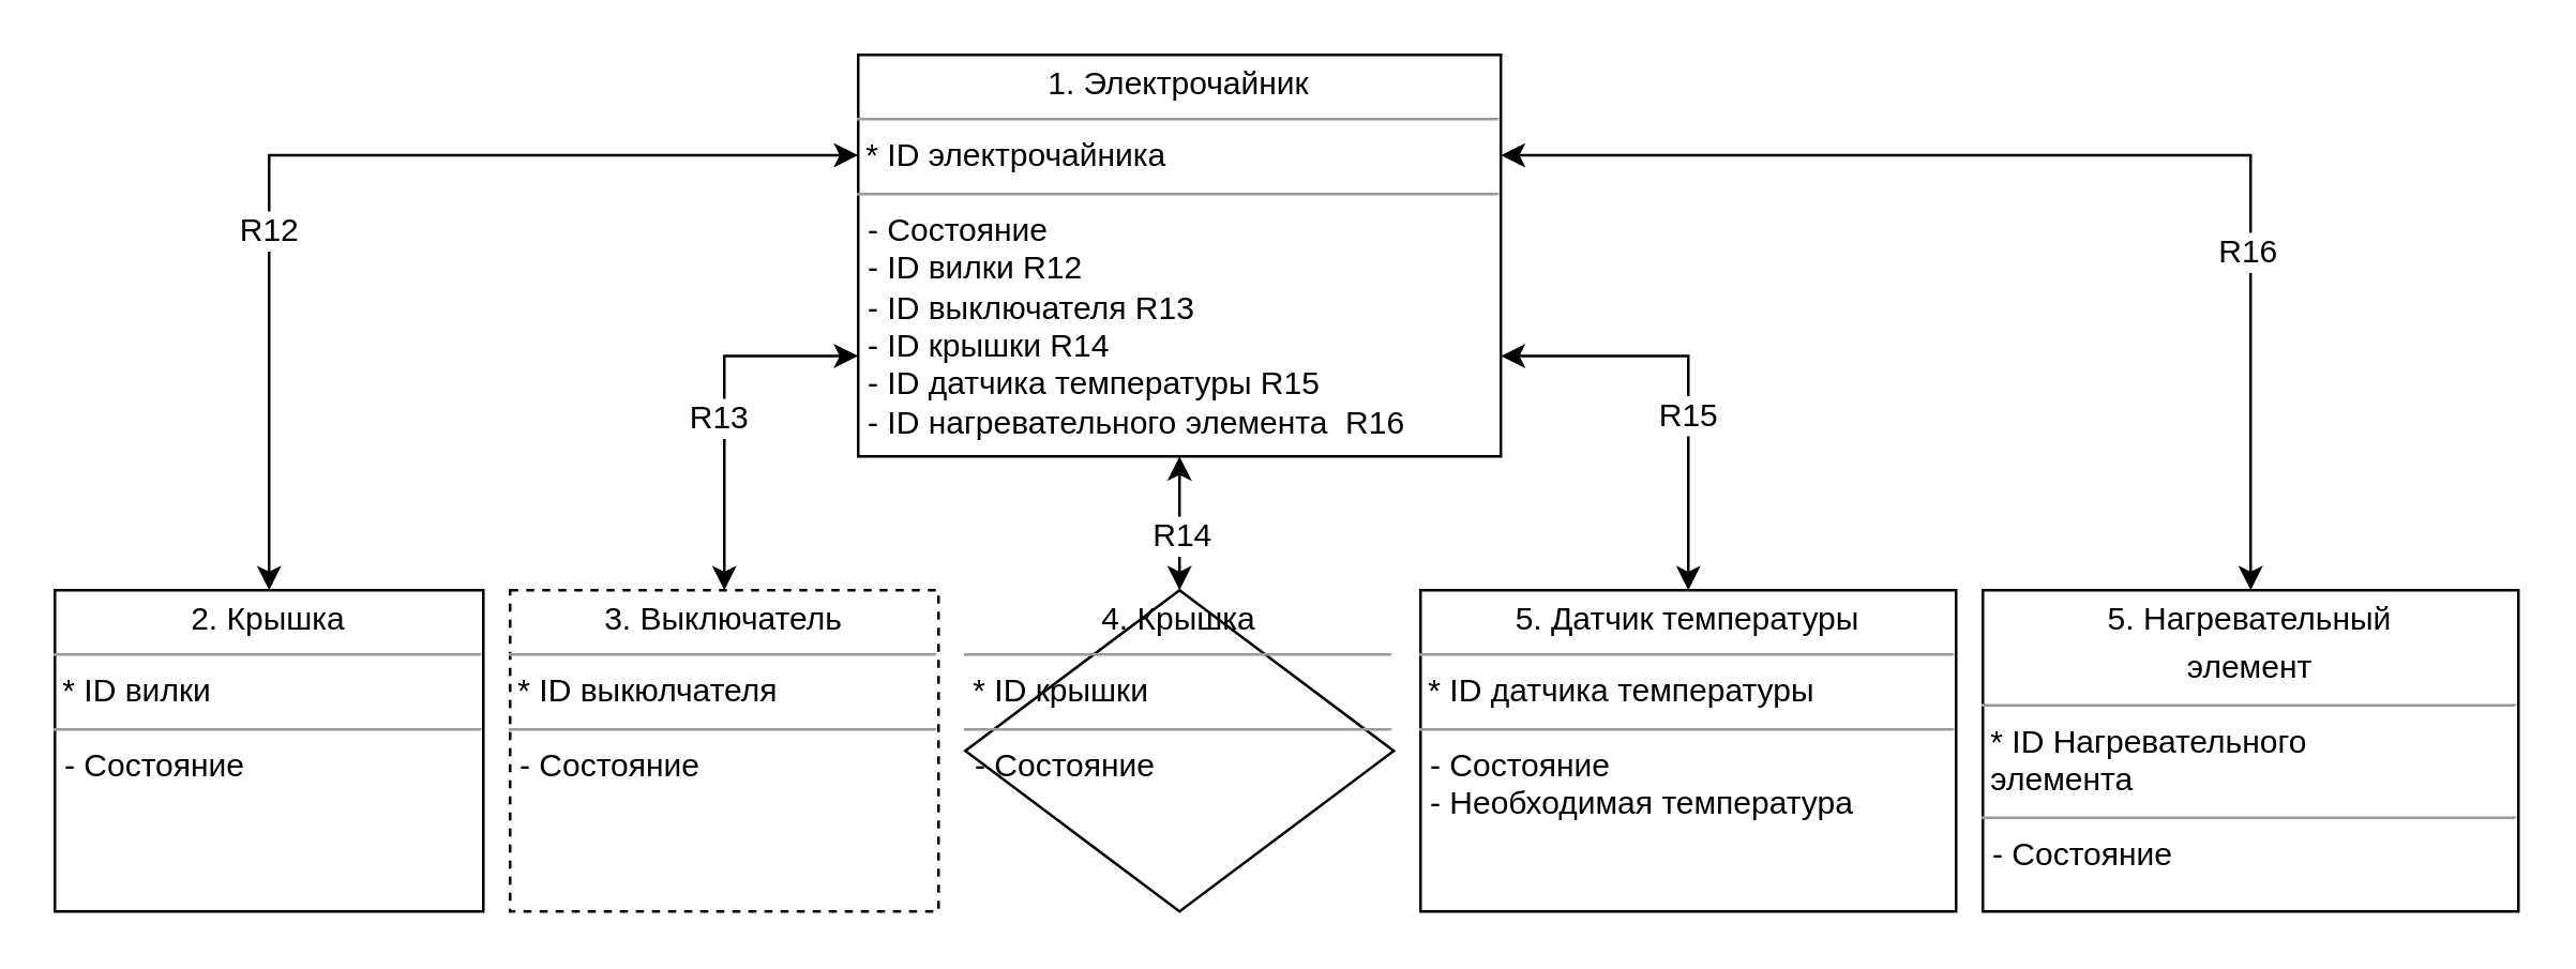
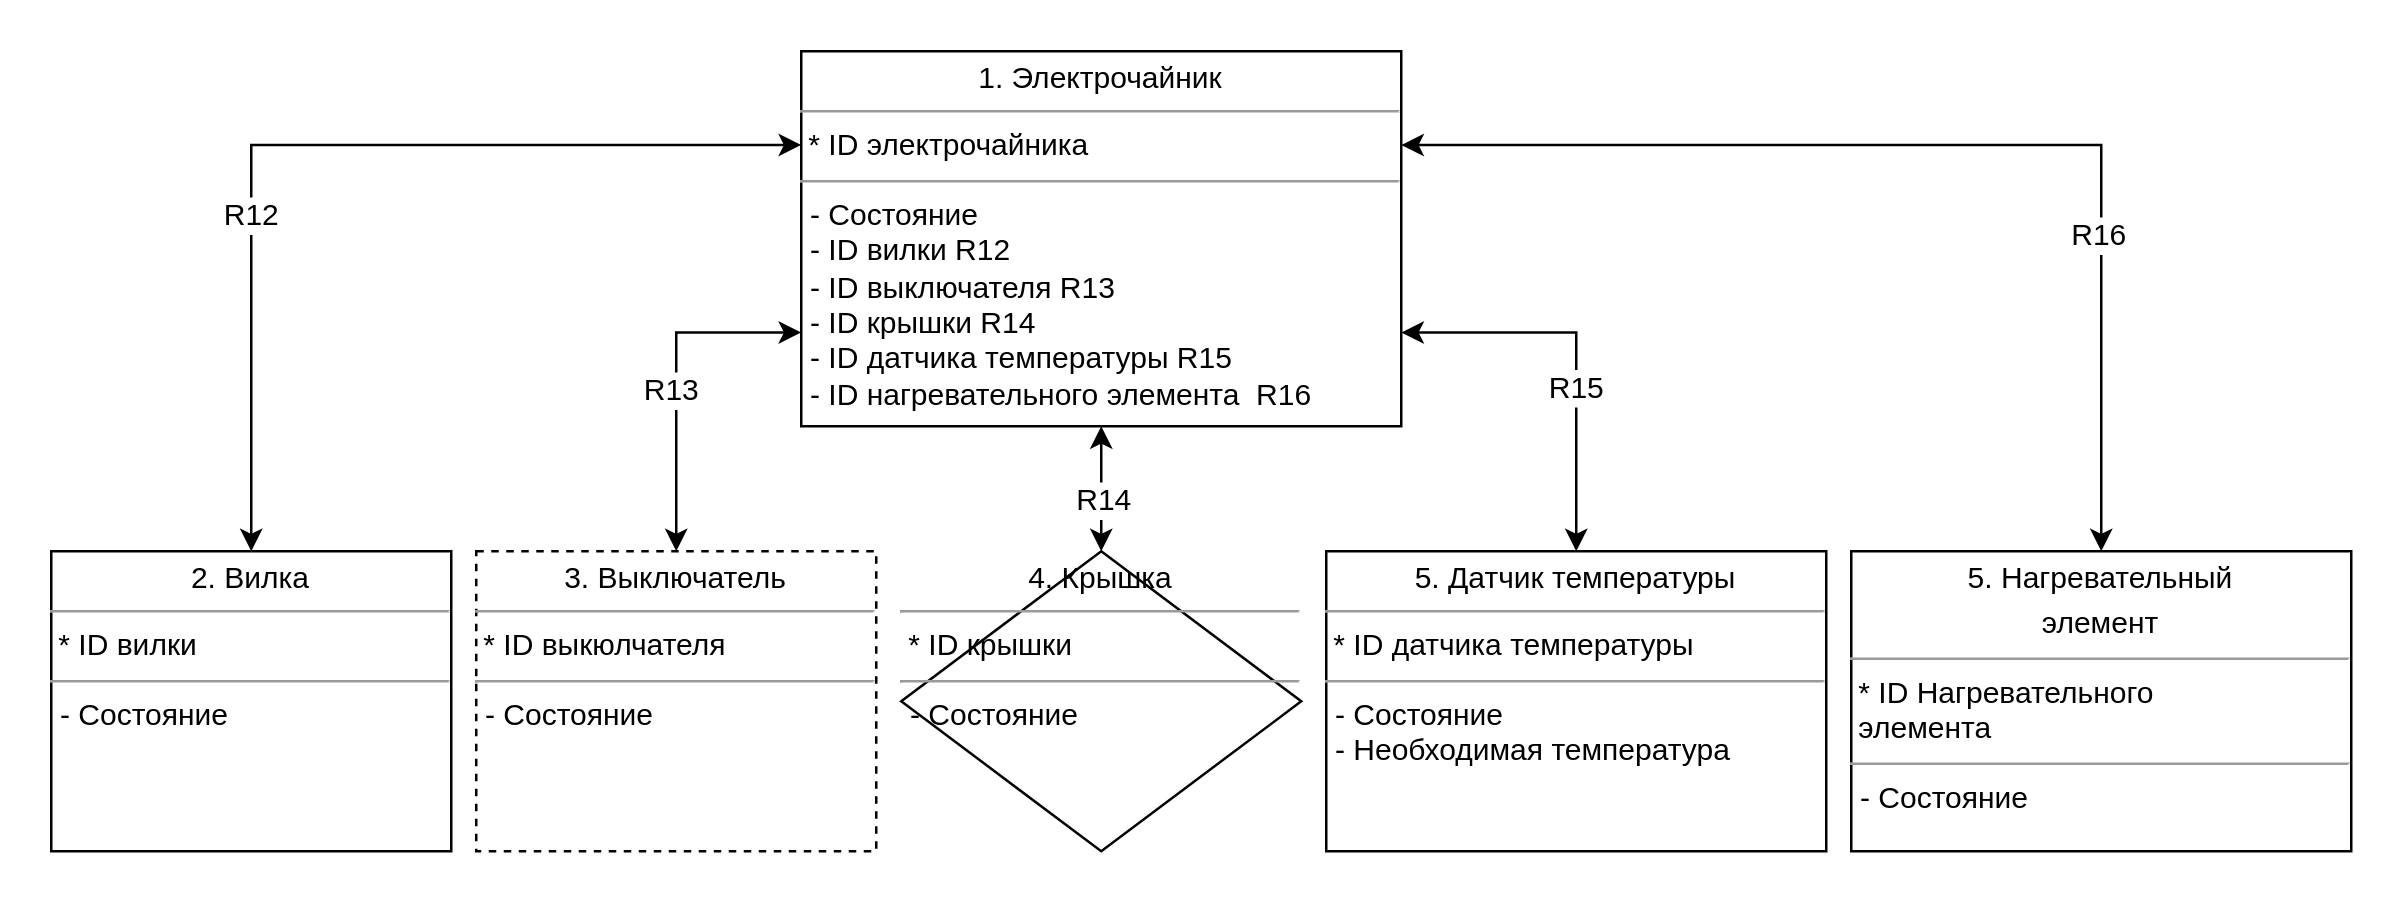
  <mxCell id="0" />
  <mxCell id="1" parent="0" />
- <mxCell id="2" value="&lt;p style=&quot;margin: 0px ; margin-top: 4px ; text-align: center&quot;&gt;2. Крышка&lt;/p&gt;&lt;hr size=&quot;1&quot;&gt;&amp;nbsp;* ID вилки&lt;br&gt;&lt;hr size=&quot;1&quot;&gt;&lt;p style=&quot;margin: 0px ; margin-left: 4px&quot;&gt;- Состояние&lt;br&gt;&lt;/p&gt;" style="verticalAlign=top;align=left;overflow=fill;fontSize=12;fontFamily=Helvetica;html=1;" vertex="1" parent="1"><mxGeometry x="20" y="220" width="160" height="120" as="geometry" /></mxCell>
+ <mxCell id="2" value="&lt;p style=&quot;margin: 0px ; margin-top: 4px ; text-align: center&quot;&gt;2. Вилка&lt;/p&gt;&lt;hr size=&quot;1&quot;&gt;&amp;nbsp;* ID вилки&lt;br&gt;&lt;hr size=&quot;1&quot;&gt;&lt;p style=&quot;margin: 0px ; margin-left: 4px&quot;&gt;- Состояние&lt;br&gt;&lt;/p&gt;" style="verticalAlign=top;align=left;overflow=fill;fontSize=12;fontFamily=Helvetica;html=1;" vertex="1" parent="1"><mxGeometry x="20" y="220" width="160" height="120" as="geometry" /></mxCell>
  <mxCell id="3" value="&lt;p style=&quot;margin: 0px ; margin-top: 4px ; text-align: center&quot;&gt;3. Выключатель&lt;/p&gt;&lt;hr size=&quot;1&quot;&gt;&amp;nbsp;* ID выкюлчателя&lt;br&gt;&lt;hr size=&quot;1&quot;&gt;&lt;p style=&quot;margin: 0px ; margin-left: 4px&quot;&gt;- Состояние&lt;br&gt;&lt;/p&gt;" style="verticalAlign=top;align=left;overflow=fill;fontSize=12;fontFamily=Helvetica;html=1;dashed=1;" vertex="1" parent="1"><mxGeometry x="190" y="220" width="160" height="120" as="geometry" /></mxCell>
  <mxCell id="4" value="&lt;p style=&quot;margin: 0px ; margin-top: 4px ; text-align: center&quot;&gt;4. Крышка&lt;br&gt;&lt;/p&gt;&lt;hr size=&quot;1&quot;&gt;&amp;nbsp;* ID крышки&lt;br&gt;&lt;hr size=&quot;1&quot;&gt;&lt;p style=&quot;margin: 0px ; margin-left: 4px&quot;&gt;- Состояние&lt;br&gt;&lt;/p&gt;" style="rhombus;verticalAlign=top;align=left;overflow=fill;fontSize=12;fontFamily=Helvetica;html=1;" vertex="1" parent="1"><mxGeometry x="360" y="220" width="160" height="120" as="geometry" /></mxCell>
  <mxCell id="5" value="&lt;p style=&quot;margin: 0px ; margin-top: 4px ; text-align: center&quot;&gt;5. Датчик температуры&lt;br&gt;&lt;/p&gt;&lt;hr size=&quot;1&quot;&gt;&lt;div&gt;&amp;nbsp;* ID датчика температуры&lt;/div&gt;&lt;hr size=&quot;1&quot;&gt;&lt;p style=&quot;margin: 0px ; margin-left: 4px&quot;&gt;- Состояние&lt;/p&gt;&lt;p style=&quot;margin: 0px ; margin-left: 4px&quot;&gt;- Необходимая температура&lt;br&gt;&lt;/p&gt;" style="verticalAlign=top;align=left;overflow=fill;fontSize=12;fontFamily=Helvetica;html=1;" vertex="1" parent="1"><mxGeometry x="530" y="220" width="200" height="120" as="geometry" /></mxCell>
  <mxCell id="6" value="&lt;p style=&quot;margin: 0px ; margin-top: 4px ; text-align: center&quot;&gt;5. Нагревательный&lt;/p&gt;&lt;p style=&quot;margin: 0px ; margin-top: 4px ; text-align: center&quot;&gt;элемент&lt;br&gt;&lt;/p&gt;&lt;hr size=&quot;1&quot;&gt;&lt;div&gt;&amp;nbsp;* ID Нагревательного&lt;/div&gt;&lt;div&gt;&amp;nbsp;элемента&lt;br&gt;&lt;/div&gt;&lt;hr size=&quot;1&quot;&gt;&lt;p style=&quot;margin: 0px ; margin-left: 4px&quot;&gt;- Состояние&lt;/p&gt;" style="verticalAlign=top;align=left;overflow=fill;fontSize=12;fontFamily=Helvetica;html=1;" vertex="1" parent="1"><mxGeometry x="740" y="220" width="200" height="120" as="geometry" /></mxCell>
  <mxCell id="7" style="edgeStyle=orthogonalEdgeStyle;rounded=0;orthogonalLoop=1;jettySize=auto;html=1;exitX=0.5;exitY=1;exitDx=0;exitDy=0;entryX=0.5;entryY=0;entryDx=0;entryDy=0;startArrow=classic;startFill=1;" edge="1" parent="1" source="17" target="4"><mxGeometry relative="1" as="geometry" /></mxCell>
  <mxCell id="8" value="R14" style="text;html=1;resizable=0;points=[];align=center;verticalAlign=middle;labelBackgroundColor=#ffffff;" vertex="1" connectable="0" parent="7"><mxGeometry x="0.213" relative="1" as="geometry"><mxPoint y="-0.5" as="offset" /></mxGeometry></mxCell>
  <mxCell id="9" style="edgeStyle=orthogonalEdgeStyle;rounded=0;orthogonalLoop=1;jettySize=auto;html=1;exitX=0;exitY=0.75;exitDx=0;exitDy=0;startArrow=classic;startFill=1;" edge="1" parent="1" source="17" target="3"><mxGeometry relative="1" as="geometry" /></mxCell>
  <mxCell id="10" value="R13" style="text;html=1;resizable=0;points=[];align=center;verticalAlign=middle;labelBackgroundColor=#ffffff;" vertex="1" connectable="0" parent="9"><mxGeometry x="-0.27" y="23" relative="1" as="geometry"><mxPoint x="-26" y="23" as="offset" /></mxGeometry></mxCell>
  <mxCell id="11" style="edgeStyle=orthogonalEdgeStyle;rounded=0;orthogonalLoop=1;jettySize=auto;html=1;exitX=1;exitY=0.75;exitDx=0;exitDy=0;entryX=0.5;entryY=0;entryDx=0;entryDy=0;startArrow=classic;startFill=1;" edge="1" parent="1" source="17" target="5"><mxGeometry relative="1" as="geometry" /></mxCell>
  <mxCell id="12" value="R15" style="text;html=1;resizable=0;points=[];align=center;verticalAlign=middle;labelBackgroundColor=#ffffff;" vertex="1" connectable="0" parent="11"><mxGeometry x="-0.119" y="-22" relative="1" as="geometry"><mxPoint as="offset" /></mxGeometry></mxCell>
  <mxCell id="13" style="edgeStyle=orthogonalEdgeStyle;rounded=0;orthogonalLoop=1;jettySize=auto;html=1;exitX=0;exitY=0.25;exitDx=0;exitDy=0;entryX=0.5;entryY=0;entryDx=0;entryDy=0;startArrow=classic;startFill=1;" edge="1" parent="1" source="17" target="2"><mxGeometry relative="1" as="geometry" /></mxCell>
  <mxCell id="14" value="R12" style="text;html=1;resizable=0;points=[];align=center;verticalAlign=middle;labelBackgroundColor=#ffffff;" vertex="1" connectable="0" parent="13"><mxGeometry x="0.152" y="28" relative="1" as="geometry"><mxPoint x="-29" y="28" as="offset" /></mxGeometry></mxCell>
  <mxCell id="15" style="edgeStyle=orthogonalEdgeStyle;rounded=0;orthogonalLoop=1;jettySize=auto;html=1;exitX=1;exitY=0.25;exitDx=0;exitDy=0;entryX=0.5;entryY=0;entryDx=0;entryDy=0;startArrow=classic;startFill=1;" edge="1" parent="1" source="17" target="6"><mxGeometry relative="1" as="geometry" /></mxCell>
  <mxCell id="16" value="&lt;div&gt;R16&lt;/div&gt;" style="text;html=1;resizable=0;points=[];align=center;verticalAlign=middle;labelBackgroundColor=#ffffff;" vertex="1" connectable="0" parent="15"><mxGeometry x="0.255" y="-36" relative="1" as="geometry"><mxPoint as="offset" /></mxGeometry></mxCell>
  <mxCell id="17" value="&lt;p style=&quot;margin: 0px ; margin-top: 4px ; text-align: center&quot;&gt;1. Электрочайник&lt;br&gt;&lt;/p&gt;&lt;hr size=&quot;1&quot;&gt;&lt;div&gt;&amp;nbsp;* ID электрочайника&lt;br&gt;&lt;/div&gt;&lt;hr size=&quot;1&quot;&gt;&lt;p style=&quot;margin: 0px ; margin-left: 4px&quot;&gt;- Состояние&lt;/p&gt;&lt;p style=&quot;margin: 0px ; margin-left: 4px&quot;&gt;- ID вилки R12&lt;/p&gt;&lt;p style=&quot;margin: 0px ; margin-left: 4px&quot;&gt;- ID выключателя R13&lt;/p&gt;&lt;p style=&quot;margin: 0px ; margin-left: 4px&quot;&gt;- ID крышки R14&lt;/p&gt;&lt;p style=&quot;margin: 0px ; margin-left: 4px&quot;&gt;- ID датчика температуры R15&lt;/p&gt;&lt;p style=&quot;margin: 0px ; margin-left: 4px&quot;&gt;- ID нагревательного элемента&amp;nbsp; R16&lt;br&gt;&lt;/p&gt;" style="verticalAlign=top;align=left;overflow=fill;fontSize=12;fontFamily=Helvetica;html=1;" vertex="1" parent="1"><mxGeometry x="320" y="20" width="240" height="150" as="geometry" /></mxCell>
